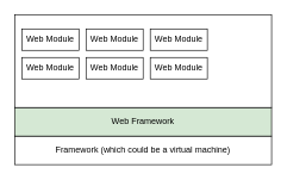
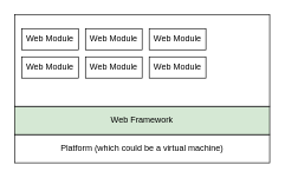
  <mxCell id="0" />
  <mxCell id="1" parent="0" />
- <mxCell id="2" value="Framework (which could be a virtual machine)" style="rounded=0;whiteSpace=wrap;html=1;" parent="1" vertex="1"><mxGeometry x="20" y="190" width="360" height="40" as="geometry" /></mxCell>
+ <mxCell id="2" value="Platform (which could be a virtual machine)" style="rounded=0;whiteSpace=wrap;html=1;" parent="1" vertex="1"><mxGeometry x="20" y="190" width="360" height="40" as="geometry" /></mxCell>
  <mxCell id="3" value="Web Framework" style="rounded=0;whiteSpace=wrap;html=1;fillColor=#d5e8d4;" parent="1" vertex="1"><mxGeometry x="20" y="150" width="360" height="40" as="geometry" /></mxCell>
  <mxCell id="4" value="" style="rounded=0;whiteSpace=wrap;html=1;" parent="1" vertex="1"><mxGeometry x="20" y="20" width="360" height="130" as="geometry" /></mxCell>
  <mxCell id="5" value="Web Module" style="rounded=0;whiteSpace=wrap;html=1;" parent="1" vertex="1"><mxGeometry x="30" y="40" width="80" height="30" as="geometry" /></mxCell>
  <mxCell id="6" value="Web Module" style="rounded=0;whiteSpace=wrap;html=1;" vertex="1" parent="1"><mxGeometry x="30" y="80" width="80" height="30" as="geometry" /></mxCell>
  <mxCell id="7" value="Web Module" style="rounded=0;whiteSpace=wrap;html=1;" vertex="1" parent="1"><mxGeometry x="120" y="40" width="80" height="30" as="geometry" /></mxCell>
  <mxCell id="8" value="Web Module" style="rounded=0;whiteSpace=wrap;html=1;" vertex="1" parent="1"><mxGeometry x="120" y="80" width="80" height="30" as="geometry" /></mxCell>
  <mxCell id="9" value="Web Module" style="rounded=0;whiteSpace=wrap;html=1;" vertex="1" parent="1"><mxGeometry x="210" y="40" width="80" height="30" as="geometry" /></mxCell>
  <mxCell id="10" value="Web Module" style="rounded=0;whiteSpace=wrap;html=1;" vertex="1" parent="1"><mxGeometry x="210" y="80" width="80" height="30" as="geometry" /></mxCell>
